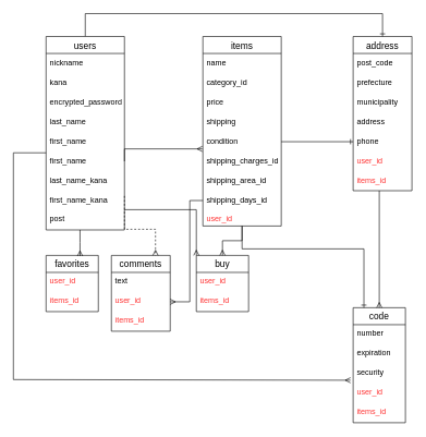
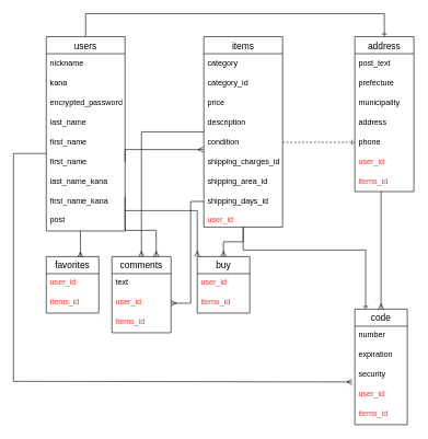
  <mxCell id="0" />
  <mxCell id="1" parent="0" />
  <mxCell id="2" style="edgeStyle=elbowEdgeStyle;rounded=0;orthogonalLoop=1;jettySize=auto;html=1;endArrow=ERone;endFill=0;fontColor=#FF3333;elbow=vertical;entryX=0.5;entryY=0;entryDx=0;entryDy=0;" edge="1" parent="1" source="6" target="36"><mxGeometry relative="1" as="geometry"><mxPoint x="180" y="0" as="targetPoint" /><Array as="points"><mxPoint x="280" y="20" /></Array></mxGeometry></mxCell>
  <mxCell id="3" style="edgeStyle=elbowEdgeStyle;rounded=0;orthogonalLoop=1;jettySize=auto;elbow=vertical;html=1;entryX=0.65;entryY=0.012;entryDx=0;entryDy=0;endArrow=ERmany;endFill=0;fontColor=#FF3333;entryPerimeter=0;" edge="1" parent="1" source="6" target="32"><mxGeometry relative="1" as="geometry"><Array as="points"><mxPoint x="122" y="370" /><mxPoint x="120" y="390" /></Array></mxGeometry></mxCell>
  <mxCell id="4" style="edgeStyle=orthogonalEdgeStyle;rounded=0;orthogonalLoop=1;jettySize=auto;html=1;endArrow=ERmany;endFill=0;fontColor=#FF3333;entryX=-0.05;entryY=0.833;entryDx=0;entryDy=0;entryPerimeter=0;" edge="1" parent="1" source="6" target="47"><mxGeometry relative="1" as="geometry"><mxPoint x="580" y="650" as="targetPoint" /><Array as="points"><mxPoint x="20" y="233" /><mxPoint x="20" y="580" /><mxPoint x="536" y="580" /></Array></mxGeometry></mxCell>
  <mxCell id="5" style="edgeStyle=orthogonalEdgeStyle;rounded=0;orthogonalLoop=1;jettySize=auto;html=1;entryX=0;entryY=0;entryDx=0;entryDy=0;endArrow=ERmany;endFill=0;fontColor=#FF3333;" edge="1" parent="1" source="6" target="55"><mxGeometry relative="1" as="geometry"><Array as="points"><mxPoint x="300" y="320" /></Array></mxGeometry></mxCell>
  <mxCell id="6" value="users" style="swimlane;fontStyle=0;childLayout=stackLayout;horizontal=1;startSize=26;horizontalStack=0;resizeParent=1;resizeParentMax=0;resizeLast=0;collapsible=1;marginBottom=0;align=center;fontSize=14;" vertex="1" parent="1"><mxGeometry x="70" y="55" width="120" height="296" as="geometry" /></mxCell>
  <mxCell id="7" value="nickname&#10;" style="text;strokeColor=none;fillColor=none;spacingLeft=4;spacingRight=4;overflow=hidden;rotatable=0;points=[[0,0.5],[1,0.5]];portConstraint=eastwest;fontSize=12;" vertex="1" parent="6"><mxGeometry y="26" width="120" height="30" as="geometry" /></mxCell>
  <mxCell id="8" value="kana&#10;" style="text;strokeColor=none;fillColor=none;spacingLeft=4;spacingRight=4;overflow=hidden;rotatable=0;points=[[0,0.5],[1,0.5]];portConstraint=eastwest;fontSize=12;" vertex="1" parent="6"><mxGeometry y="56" width="120" height="30" as="geometry" /></mxCell>
  <mxCell id="9" value="encrypted_password&#10;" style="text;strokeColor=none;fillColor=none;spacingLeft=4;spacingRight=4;overflow=hidden;rotatable=0;points=[[0,0.5],[1,0.5]];portConstraint=eastwest;fontSize=12;" vertex="1" parent="6"><mxGeometry y="86" width="120" height="30" as="geometry" /></mxCell>
  <mxCell id="10" value="last_name&#10;" style="text;strokeColor=none;fillColor=none;spacingLeft=4;spacingRight=4;overflow=hidden;rotatable=0;points=[[0,0.5],[1,0.5]];portConstraint=eastwest;fontSize=12;" vertex="1" parent="6"><mxGeometry y="116" width="120" height="30" as="geometry" /></mxCell>
  <mxCell id="11" value="first_name&#10;" style="text;strokeColor=none;fillColor=none;spacingLeft=4;spacingRight=4;overflow=hidden;rotatable=0;points=[[0,0.5],[1,0.5]];portConstraint=eastwest;fontSize=12;" vertex="1" parent="6"><mxGeometry y="146" width="120" height="30" as="geometry" /></mxCell>
  <mxCell id="12" value="first_name&#10;" style="text;strokeColor=none;fillColor=none;spacingLeft=4;spacingRight=4;overflow=hidden;rotatable=0;points=[[0,0.5],[1,0.5]];portConstraint=eastwest;fontSize=12;" vertex="1" parent="6"><mxGeometry y="176" width="120" height="30" as="geometry" /></mxCell>
  <mxCell id="13" value="last_name_kana&#10;" style="text;strokeColor=none;fillColor=none;spacingLeft=4;spacingRight=4;overflow=hidden;rotatable=0;points=[[0,0.5],[1,0.5]];portConstraint=eastwest;fontSize=12;" vertex="1" parent="6"><mxGeometry y="206" width="120" height="30" as="geometry" /></mxCell>
  <mxCell id="14" value="first_name_kana&#10;" style="text;strokeColor=none;fillColor=none;spacingLeft=4;spacingRight=4;overflow=hidden;rotatable=0;points=[[0,0.5],[1,0.5]];portConstraint=eastwest;fontSize=12;" vertex="1" parent="6"><mxGeometry y="236" width="120" height="30" as="geometry" /></mxCell>
  <mxCell id="15" value="post" style="text;strokeColor=none;fillColor=none;spacingLeft=4;spacingRight=4;overflow=hidden;rotatable=0;points=[[0,0.5],[1,0.5]];portConstraint=eastwest;fontSize=12;" vertex="1" parent="6"><mxGeometry y="266" width="120" height="30" as="geometry" /></mxCell>
+ <mxCell id="16" style="edgeStyle=orthogonalEdgeStyle;rounded=0;orthogonalLoop=1;jettySize=auto;html=1;entryX=0.5;entryY=0;entryDx=0;entryDy=0;endArrow=ERmany;endFill=0;fontColor=#FF3333;" edge="1" parent="1" source="18" target="28"><mxGeometry relative="1" as="geometry" /></mxCell>
  <mxCell id="17" style="edgeStyle=orthogonalEdgeStyle;rounded=0;orthogonalLoop=1;jettySize=auto;html=1;entryX=0.5;entryY=0;entryDx=0;entryDy=0;endArrow=ERmany;endFill=0;fontColor=#FF3333;" edge="1" parent="1" source="18" target="55"><mxGeometry relative="1" as="geometry" /></mxCell>
  <mxCell id="18" value="items" style="swimlane;fontStyle=0;childLayout=stackLayout;horizontal=1;startSize=26;horizontalStack=0;resizeParent=1;resizeParentMax=0;resizeLast=0;collapsible=1;marginBottom=0;align=center;fontSize=14;fillColor=none;" vertex="1" parent="1"><mxGeometry x="310" y="55" width="120" height="290" as="geometry" /></mxCell>
- <mxCell id="19" value="name" style="text;strokeColor=none;fillColor=none;spacingLeft=4;spacingRight=4;overflow=hidden;rotatable=0;points=[[0,0.5],[1,0.5]];portConstraint=eastwest;fontSize=12;" vertex="1" parent="18"><mxGeometry y="26" width="120" height="30" as="geometry" /></mxCell>
+ <mxCell id="19" value="category" style="text;strokeColor=none;fillColor=none;spacingLeft=4;spacingRight=4;overflow=hidden;rotatable=0;points=[[0,0.5],[1,0.5]];portConstraint=eastwest;fontSize=12;" vertex="1" parent="18"><mxGeometry y="26" width="120" height="30" as="geometry" /></mxCell>
  <mxCell id="20" value="category_id&#10;" style="text;strokeColor=none;fillColor=none;spacingLeft=4;spacingRight=4;overflow=hidden;rotatable=0;points=[[0,0.5],[1,0.5]];portConstraint=eastwest;fontSize=12;" vertex="1" parent="18"><mxGeometry y="56" width="120" height="30" as="geometry" /></mxCell>
  <mxCell id="21" value="price&#10;" style="text;strokeColor=none;fillColor=none;spacingLeft=4;spacingRight=4;overflow=hidden;rotatable=0;points=[[0,0.5],[1,0.5]];portConstraint=eastwest;fontSize=12;" vertex="1" parent="18"><mxGeometry y="86" width="120" height="30" as="geometry" /></mxCell>
- <mxCell id="22" value="shipping" style="text;strokeColor=none;fillColor=none;spacingLeft=4;spacingRight=4;overflow=hidden;rotatable=0;points=[[0,0.5],[1,0.5]];portConstraint=eastwest;fontSize=12;" vertex="1" parent="18"><mxGeometry y="116" width="120" height="30" as="geometry" /></mxCell>
+ <mxCell id="22" value="description" style="text;strokeColor=none;fillColor=none;spacingLeft=4;spacingRight=4;overflow=hidden;rotatable=0;points=[[0,0.5],[1,0.5]];portConstraint=eastwest;fontSize=12;" vertex="1" parent="18"><mxGeometry y="116" width="120" height="30" as="geometry" /></mxCell>
  <mxCell id="23" value="condition" style="text;strokeColor=none;fillColor=none;spacingLeft=4;spacingRight=4;overflow=hidden;rotatable=0;points=[[0,0.5],[1,0.5]];portConstraint=eastwest;fontSize=12;" vertex="1" parent="18"><mxGeometry y="146" width="120" height="30" as="geometry" /></mxCell>
  <mxCell id="24" value="shipping_charges_id&#10;&#10;" style="text;strokeColor=none;fillColor=none;spacingLeft=4;spacingRight=4;overflow=hidden;rotatable=0;points=[[0,0.5],[1,0.5]];portConstraint=eastwest;fontSize=12;" vertex="1" parent="18"><mxGeometry y="176" width="120" height="30" as="geometry" /></mxCell>
  <mxCell id="25" value="shipping_area_id" style="text;strokeColor=none;fillColor=none;spacingLeft=4;spacingRight=4;overflow=hidden;rotatable=0;points=[[0,0.5],[1,0.5]];portConstraint=eastwest;fontSize=12;" vertex="1" parent="18"><mxGeometry y="206" width="120" height="30" as="geometry" /></mxCell>
  <mxCell id="26" value="shipping_days_id&#10;&#10;" style="text;strokeColor=none;fillColor=none;spacingLeft=4;spacingRight=4;overflow=hidden;rotatable=0;points=[[0,0.5],[1,0.5]];portConstraint=eastwest;fontSize=12;" vertex="1" parent="18"><mxGeometry y="236" width="120" height="30" as="geometry" /></mxCell>
  <mxCell id="27" value="user_id&#10;" style="text;spacingLeft=4;spacingRight=4;overflow=hidden;rotatable=0;points=[[0,0.5],[1,0.5]];portConstraint=eastwest;fontSize=12;fontColor=#FF3333;" vertex="1" parent="18"><mxGeometry y="266" width="120" height="24" as="geometry" /></mxCell>
  <mxCell id="28" value="comments" style="swimlane;fontStyle=0;childLayout=stackLayout;horizontal=1;startSize=26;horizontalStack=0;resizeParent=1;resizeParentMax=0;resizeLast=0;collapsible=1;marginBottom=0;align=center;fontSize=14;fillColor=none;" vertex="1" parent="1"><mxGeometry x="170" y="390" width="90" height="116" as="geometry" /></mxCell>
  <mxCell id="29" value="text&#10;" style="text;strokeColor=none;fillColor=none;spacingLeft=4;spacingRight=4;overflow=hidden;rotatable=0;points=[[0,0.5],[1,0.5]];portConstraint=eastwest;fontSize=12;" vertex="1" parent="28"><mxGeometry y="26" width="90" height="30" as="geometry" /></mxCell>
  <mxCell id="30" value="user_id&#10;" style="text;spacingLeft=4;spacingRight=4;overflow=hidden;rotatable=0;points=[[0,0.5],[1,0.5]];portConstraint=eastwest;fontSize=12;fontColor=#FF3333;" vertex="1" parent="28"><mxGeometry y="56" width="90" height="30" as="geometry" /></mxCell>
  <mxCell id="31" value="items_id&#10;" style="text;spacingLeft=4;spacingRight=4;overflow=hidden;rotatable=0;points=[[0,0.5],[1,0.5]];portConstraint=eastwest;fontSize=12;fontColor=#FF3333;" vertex="1" parent="28"><mxGeometry y="86" width="90" height="30" as="geometry" /></mxCell>
  <mxCell id="32" value="favorites" style="swimlane;fontStyle=0;childLayout=stackLayout;horizontal=1;startSize=26;horizontalStack=0;resizeParent=1;resizeParentMax=0;resizeLast=0;collapsible=1;marginBottom=0;align=center;fontSize=14;fillColor=none;" vertex="1" parent="1"><mxGeometry x="70" y="390" width="80" height="86" as="geometry" /></mxCell>
  <mxCell id="33" value="user_id&#10;" style="text;spacingLeft=4;spacingRight=4;overflow=hidden;rotatable=0;points=[[0,0.5],[1,0.5]];portConstraint=eastwest;fontSize=12;fontColor=#FF3333;" vertex="1" parent="32"><mxGeometry y="26" width="80" height="30" as="geometry" /></mxCell>
  <mxCell id="34" value="items_id&#10;" style="text;spacingLeft=4;spacingRight=4;overflow=hidden;rotatable=0;points=[[0,0.5],[1,0.5]];portConstraint=eastwest;fontSize=12;fontColor=#FF3333;" vertex="1" parent="32"><mxGeometry y="56" width="80" height="30" as="geometry" /></mxCell>
  <mxCell id="35" style="edgeStyle=orthogonalEdgeStyle;rounded=0;orthogonalLoop=1;jettySize=auto;html=1;entryX=0.5;entryY=0;entryDx=0;entryDy=0;endArrow=ERmany;endFill=0;fontColor=#FF3333;" edge="1" parent="1" source="36" target="44"><mxGeometry relative="1" as="geometry"><Array as="points"><mxPoint x="580" y="460" /><mxPoint x="580" y="460" /></Array></mxGeometry></mxCell>
  <mxCell id="36" value="address" style="swimlane;fontStyle=0;childLayout=stackLayout;horizontal=1;startSize=26;horizontalStack=0;resizeParent=1;resizeParentMax=0;resizeLast=0;collapsible=1;marginBottom=0;align=center;fontSize=14;fillColor=none;" vertex="1" parent="1"><mxGeometry x="540" y="55" width="90" height="236" as="geometry" /></mxCell>
- <mxCell id="37" value="post_code" style="text;strokeColor=none;fillColor=none;spacingLeft=4;spacingRight=4;overflow=hidden;rotatable=0;points=[[0,0.5],[1,0.5]];portConstraint=eastwest;fontSize=12;" vertex="1" parent="36"><mxGeometry y="26" width="90" height="30" as="geometry" /></mxCell>
+ <mxCell id="37" value="post_text" style="text;strokeColor=none;fillColor=none;spacingLeft=4;spacingRight=4;overflow=hidden;rotatable=0;points=[[0,0.5],[1,0.5]];portConstraint=eastwest;fontSize=12;" vertex="1" parent="36"><mxGeometry y="26" width="90" height="30" as="geometry" /></mxCell>
  <mxCell id="38" value="prefecture&#10;" style="text;strokeColor=none;fillColor=none;spacingLeft=4;spacingRight=4;overflow=hidden;rotatable=0;points=[[0,0.5],[1,0.5]];portConstraint=eastwest;fontSize=12;" vertex="1" parent="36"><mxGeometry y="56" width="90" height="30" as="geometry" /></mxCell>
  <mxCell id="39" value="municipality" style="text;strokeColor=none;fillColor=none;spacingLeft=4;spacingRight=4;overflow=hidden;rotatable=0;points=[[0,0.5],[1,0.5]];portConstraint=eastwest;fontSize=12;" vertex="1" parent="36"><mxGeometry y="86" width="90" height="30" as="geometry" /></mxCell>
  <mxCell id="40" value="address" style="text;strokeColor=none;fillColor=none;spacingLeft=4;spacingRight=4;overflow=hidden;rotatable=0;points=[[0,0.5],[1,0.5]];portConstraint=eastwest;fontSize=12;" vertex="1" parent="36"><mxGeometry y="116" width="90" height="30" as="geometry" /></mxCell>
  <mxCell id="41" value="phone" style="text;strokeColor=none;fillColor=none;spacingLeft=4;spacingRight=4;overflow=hidden;rotatable=0;points=[[0,0.5],[1,0.5]];portConstraint=eastwest;fontSize=12;" vertex="1" parent="36"><mxGeometry y="146" width="90" height="30" as="geometry" /></mxCell>
  <mxCell id="42" value="user_id&#10;" style="text;spacingLeft=4;spacingRight=4;overflow=hidden;rotatable=0;points=[[0,0.5],[1,0.5]];portConstraint=eastwest;fontSize=12;fontColor=#FF3333;" vertex="1" parent="36"><mxGeometry y="176" width="90" height="30" as="geometry" /></mxCell>
  <mxCell id="43" value="items_id&#10;" style="text;spacingLeft=4;spacingRight=4;overflow=hidden;rotatable=0;points=[[0,0.5],[1,0.5]];portConstraint=eastwest;fontSize=12;fontColor=#FF3333;" vertex="1" parent="36"><mxGeometry y="206" width="90" height="30" as="geometry" /></mxCell>
  <mxCell id="44" value="code" style="swimlane;fontStyle=0;childLayout=stackLayout;horizontal=1;startSize=26;horizontalStack=0;resizeParent=1;resizeParentMax=0;resizeLast=0;collapsible=1;marginBottom=0;align=center;fontSize=14;fillColor=none;" vertex="1" parent="1"><mxGeometry x="540" y="470" width="80" height="176" as="geometry" /></mxCell>
  <mxCell id="45" value="number&#10;" style="text;strokeColor=none;fillColor=none;spacingLeft=4;spacingRight=4;overflow=hidden;rotatable=0;points=[[0,0.5],[1,0.5]];portConstraint=eastwest;fontSize=12;" vertex="1" parent="44"><mxGeometry y="26" width="80" height="30" as="geometry" /></mxCell>
  <mxCell id="46" value="expiration&#10;" style="text;strokeColor=none;fillColor=none;spacingLeft=4;spacingRight=4;overflow=hidden;rotatable=0;points=[[0,0.5],[1,0.5]];portConstraint=eastwest;fontSize=12;" vertex="1" parent="44"><mxGeometry y="56" width="80" height="30" as="geometry" /></mxCell>
  <mxCell id="47" value="security" style="text;strokeColor=none;fillColor=none;spacingLeft=4;spacingRight=4;overflow=hidden;rotatable=0;points=[[0,0.5],[1,0.5]];portConstraint=eastwest;fontSize=12;" vertex="1" parent="44"><mxGeometry y="86" width="80" height="30" as="geometry" /></mxCell>
  <mxCell id="48" value="user_id&#10;" style="text;spacingLeft=4;spacingRight=4;overflow=hidden;rotatable=0;points=[[0,0.5],[1,0.5]];portConstraint=eastwest;fontSize=12;fontColor=#FF3333;" vertex="1" parent="44"><mxGeometry y="116" width="80" height="30" as="geometry" /></mxCell>
  <mxCell id="49" value="items_id&#10;" style="text;spacingLeft=4;spacingRight=4;overflow=hidden;rotatable=0;points=[[0,0.5],[1,0.5]];portConstraint=eastwest;fontSize=12;fontColor=#FF3333;" vertex="1" parent="44"><mxGeometry y="146" width="80" height="30" as="geometry" /></mxCell>
  <mxCell id="50" style="edgeStyle=orthogonalEdgeStyle;rounded=0;orthogonalLoop=1;jettySize=auto;html=1;exitX=1;exitY=0.5;exitDx=0;exitDy=0;fontColor=#FF3333;endArrow=ERmany;endFill=0;entryX=-0.006;entryY=0.867;entryDx=0;entryDy=0;entryPerimeter=0;" edge="1" parent="1" source="12" target="23"><mxGeometry relative="1" as="geometry"><mxPoint x="300" y="240" as="targetPoint" /><Array as="points"><mxPoint x="190" y="227" /></Array></mxGeometry></mxCell>
- <mxCell id="51" style="edgeStyle=orthogonalEdgeStyle;rounded=0;orthogonalLoop=1;jettySize=auto;html=1;entryX=0;entryY=0.5;entryDx=0;entryDy=0;endArrow=ERone;endFill=0;fontColor=#FF3333;" edge="1" parent="1" source="23" target="41"><mxGeometry relative="1" as="geometry" /></mxCell>
+ <mxCell id="51" style="edgeStyle=orthogonalEdgeStyle;rounded=0;orthogonalLoop=1;jettySize=auto;html=1;entryX=0;entryY=0.5;entryDx=0;entryDy=0;endArrow=ERone;endFill=0;fontColor=#FF3333;dashed=1;" edge="1" parent="1" source="23" target="41"><mxGeometry relative="1" as="geometry" /></mxCell>
  <mxCell id="52" style="edgeStyle=elbowEdgeStyle;rounded=0;orthogonalLoop=1;jettySize=auto;elbow=vertical;html=1;entryX=0.206;entryY=0;entryDx=0;entryDy=0;entryPerimeter=0;endArrow=ERone;endFill=0;fontColor=#FF3333;" edge="1" parent="1" source="27" target="44"><mxGeometry relative="1" as="geometry"><Array as="points"><mxPoint x="460" y="380" /><mxPoint x="470" y="408" /></Array></mxGeometry></mxCell>
- <mxCell id="53" style="edgeStyle=elbowEdgeStyle;rounded=0;orthogonalLoop=1;jettySize=auto;elbow=vertical;html=1;endArrow=ERmany;endFill=0;fontColor=#FF3333;exitX=1;exitY=0.267;exitDx=0;exitDy=0;exitPerimeter=0;entryX=0.75;entryY=0;entryDx=0;entryDy=0;dashed=1;" edge="1" parent="1" source="14" target="28"><mxGeometry relative="1" as="geometry"><mxPoint x="150" y="380" as="sourcePoint" /><mxPoint x="347" y="470" as="targetPoint" /><Array as="points"><mxPoint x="260" y="350" /><mxPoint x="270" y="360" /></Array></mxGeometry></mxCell>
+ <mxCell id="53" style="edgeStyle=elbowEdgeStyle;rounded=0;orthogonalLoop=1;jettySize=auto;elbow=vertical;html=1;endArrow=ERmany;endFill=0;fontColor=#FF3333;exitX=1;exitY=0.267;exitDx=0;exitDy=0;exitPerimeter=0;entryX=0.75;entryY=0;entryDx=0;entryDy=0;" edge="1" parent="1" source="14" target="28"><mxGeometry relative="1" as="geometry"><mxPoint x="150" y="380" as="sourcePoint" /><mxPoint x="347" y="470" as="targetPoint" /><Array as="points"><mxPoint x="260" y="350" /><mxPoint x="270" y="360" /></Array></mxGeometry></mxCell>
  <mxCell id="54" style="edgeStyle=orthogonalEdgeStyle;rounded=0;orthogonalLoop=1;jettySize=auto;html=1;endArrow=ERmany;endFill=0;fontColor=#FF3333;entryX=1;entryY=0.5;entryDx=0;entryDy=0;" edge="1" parent="1" source="26" target="30"><mxGeometry relative="1" as="geometry"><mxPoint x="240" y="530" as="targetPoint" /><Array as="points"><mxPoint x="290" y="306" /><mxPoint x="290" y="461" /></Array></mxGeometry></mxCell>
  <mxCell id="55" value="buy" style="swimlane;fontStyle=0;childLayout=stackLayout;horizontal=1;startSize=26;horizontalStack=0;resizeParent=1;resizeParentMax=0;resizeLast=0;collapsible=1;marginBottom=0;align=center;fontSize=14;fillColor=none;" vertex="1" parent="1"><mxGeometry x="300" y="390" width="80" height="86" as="geometry" /></mxCell>
  <mxCell id="56" value="user_id&#10;" style="text;spacingLeft=4;spacingRight=4;overflow=hidden;rotatable=0;points=[[0,0.5],[1,0.5]];portConstraint=eastwest;fontSize=12;fontColor=#FF3333;" vertex="1" parent="55"><mxGeometry y="26" width="80" height="30" as="geometry" /></mxCell>
  <mxCell id="57" value="items_id&#10;" style="text;spacingLeft=4;spacingRight=4;overflow=hidden;rotatable=0;points=[[0,0.5],[1,0.5]];portConstraint=eastwest;fontSize=12;fontColor=#FF3333;" vertex="1" parent="55"><mxGeometry y="56" width="80" height="30" as="geometry" /></mxCell>
